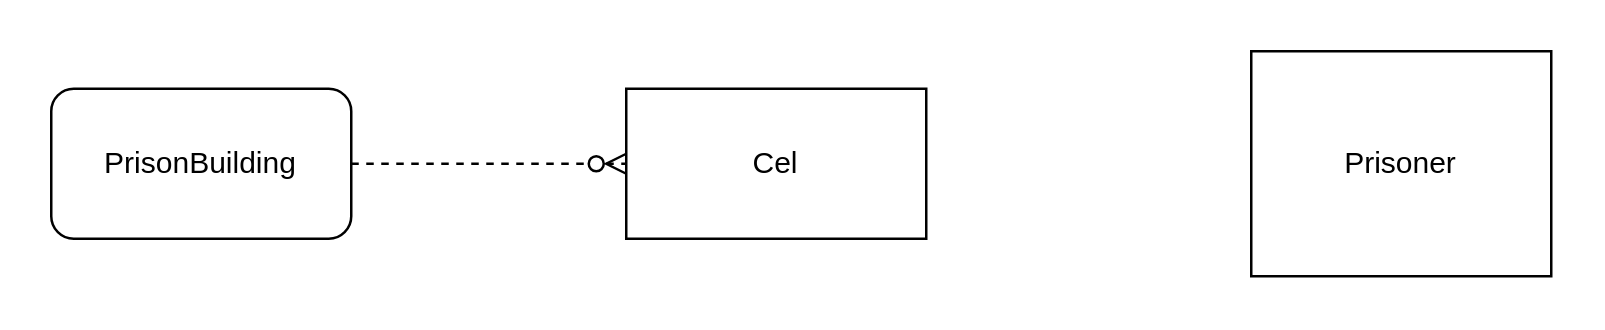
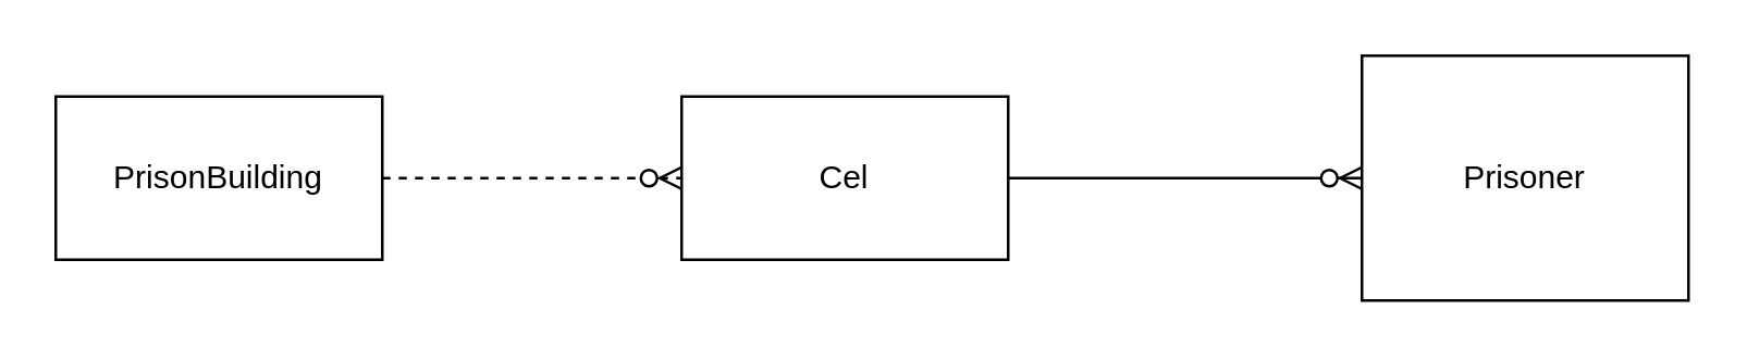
  <mxCell id="0" />
  <mxCell id="1" parent="0" />
- <mxCell id="2" value="PrisonBuilding" style="whiteSpace=wrap;html=1;rounded=1;" vertex="1" parent="1"><mxGeometry x="20" y="35" width="120" height="60" as="geometry" /></mxCell>
+ <mxCell id="2" value="PrisonBuilding" style="rounded=0;whiteSpace=wrap;html=1;" vertex="1" parent="1"><mxGeometry x="20" y="35" width="120" height="60" as="geometry" /></mxCell>
  <mxCell id="3" value="Cel" style="rounded=0;whiteSpace=wrap;html=1;" vertex="1" parent="1"><mxGeometry x="250" y="35" width="120" height="60" as="geometry" /></mxCell>
  <mxCell id="4" value="" style="edgeStyle=entityRelationEdgeStyle;fontSize=12;html=1;endArrow=ERzeroToMany;endFill=1;rounded=0;exitX=1;exitY=0.5;exitDx=0;exitDy=0;entryX=0;entryY=0.5;entryDx=0;entryDy=0;dashed=1;" edge="1" parent="1" source="2" target="3"><mxGeometry width="100" height="100" relative="1" as="geometry"><mxPoint x="170" y="35" as="sourcePoint" /><mxPoint x="270" y="-65" as="targetPoint" /></mxGeometry></mxCell>
  <mxCell id="5" value="Prisoner" style="rounded=0;whiteSpace=wrap;html=1;" vertex="1" parent="1"><mxGeometry x="500" y="20" width="120" height="90" as="geometry" /></mxCell>
+ <mxCell id="6" value="" style="edgeStyle=entityRelationEdgeStyle;fontSize=12;html=1;endArrow=ERzeroToMany;endFill=1;rounded=0;exitX=1;exitY=0.5;exitDx=0;exitDy=0;entryX=0;entryY=0.5;entryDx=0;entryDy=0;" edge="1" parent="1" source="3" target="5"><mxGeometry width="100" height="100" relative="1" as="geometry"><mxPoint x="350" y="135" as="sourcePoint" /><mxPoint x="460" y="135" as="targetPoint" /></mxGeometry></mxCell>
